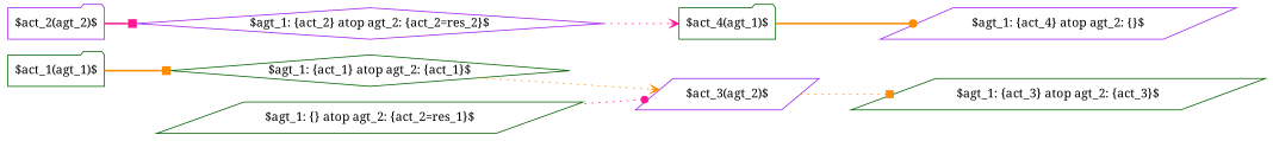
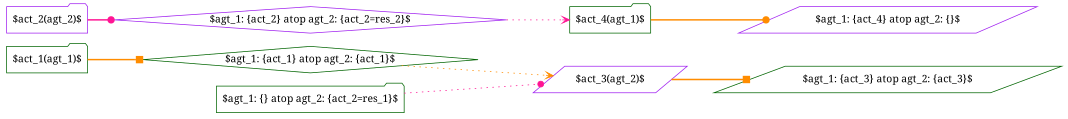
  digraph {
    fontname="Noto Serif"
    rankdir=LR
    node [color=darkgreen fontname="Noto Serif" shape=folder]
    edge [arrowhead=box color=darkorange fontname="Noto Serif" style=dotted]
    n1 [label="$act_1(agt_1)$"]
    n2 [label="$agt_1: \{act_1\} \atop agt_2: \{act_1\}$" shape=diamond]
    n3 [color=purple label="$act_3(agt_2)$" shape=parallelogram]
    n4 [label="$agt_1: \{act_3\} \atop agt_2: \{act_3\}$" shape=parallelogram]
    n5 [color=purple label="$act_2(agt_2)$"]
    n6 [color=purple label="$agt_1: \{act_2\} \atop agt_2: \{act_2=res_2\}$" shape=diamond]
-   n7 [label="$agt_1: \{\} \atop agt_2: \{act_2=res_1\}$" shape=parallelogram]
+   n7 [label="$agt_1: \{\} \atop agt_2: \{act_2=res_1\}$"]
    n8 [label="$act_4(agt_1)$"]
    n9 [color=purple label="$agt_1: \{act_4\} \atop agt_2: \{\}$" shape=parallelogram]
    n1 -> n2 [style=bold]
    n2 -> n3 [arrowhead=vee]
-   n3 -> n4
-   n5 -> n6 [color=deeppink style=bold]
+   n3 -> n4 [style=bold]
+   n5 -> n6 [arrowhead=dot color=deeppink style=bold]
    n6 -> n8 [arrowhead=vee color=deeppink]
    n7 -> n3 [arrowhead=dot color=deeppink]
    n8 -> n9 [arrowhead=dot style=bold]
  }
